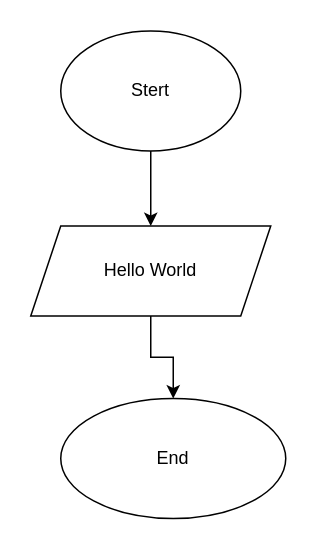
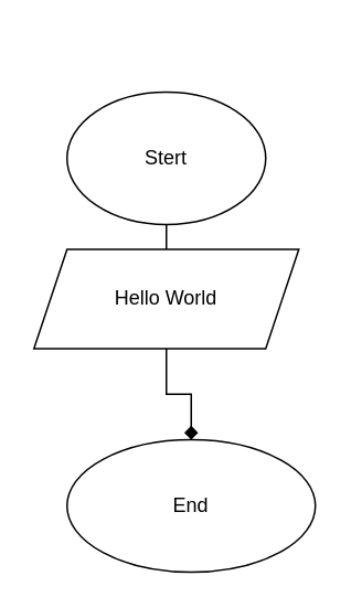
  <mxCell id="0" />
  <mxCell id="1" parent="0" />
  <mxCell id="2" value="" style="edgeStyle=orthogonalEdgeStyle;rounded=0;orthogonalLoop=1;jettySize=auto;html=1;" parent="1" source="3" edge="1"><mxGeometry relative="1" as="geometry"><mxPoint x="100" y="150" as="targetPoint" /></mxGeometry></mxCell>
- <mxCell id="3" value="Stert" style="ellipse;whiteSpace=wrap;html=1;" parent="1" vertex="1"><mxGeometry x="40" y="20" width="120" height="80" as="geometry" /></mxCell>
+ <mxCell id="3" value="Stert" style="ellipse;whiteSpace=wrap;html=1;" parent="1" vertex="1"><mxGeometry x="40" y="55" width="120" height="80" as="geometry" /></mxCell>
  <mxCell id="4" value="End" style="ellipse;whiteSpace=wrap;html=1;" parent="1" vertex="1"><mxGeometry x="40" y="265" width="150" height="80" as="geometry" /></mxCell>
- <mxCell id="5" value="" style="edgeStyle=orthogonalEdgeStyle;rounded=0;orthogonalLoop=1;jettySize=auto;html=1;" edge="1" parent="1" source="6" target="4"><mxGeometry relative="1" as="geometry" /></mxCell>
+ <mxCell id="5" value="" style="edgeStyle=orthogonalEdgeStyle;rounded=0;orthogonalLoop=1;jettySize=auto;html=1;endArrow=diamond;" edge="1" parent="1" source="6" target="4"><mxGeometry relative="1" as="geometry" /></mxCell>
  <mxCell id="6" value="Hello World" style="shape=parallelogram;perimeter=parallelogramPerimeter;whiteSpace=wrap;html=1;fixedSize=1;" vertex="1" parent="1"><mxGeometry x="20" y="150" width="160" height="60" as="geometry" /></mxCell>
